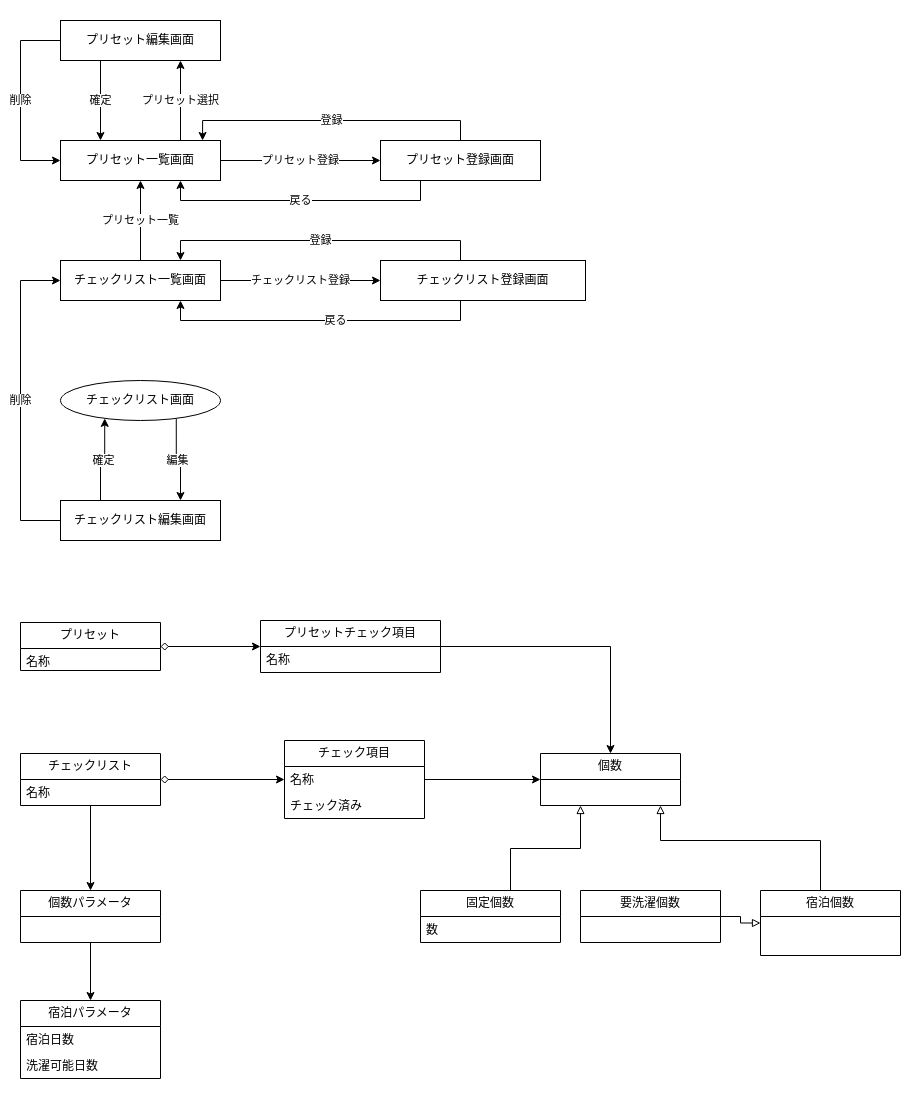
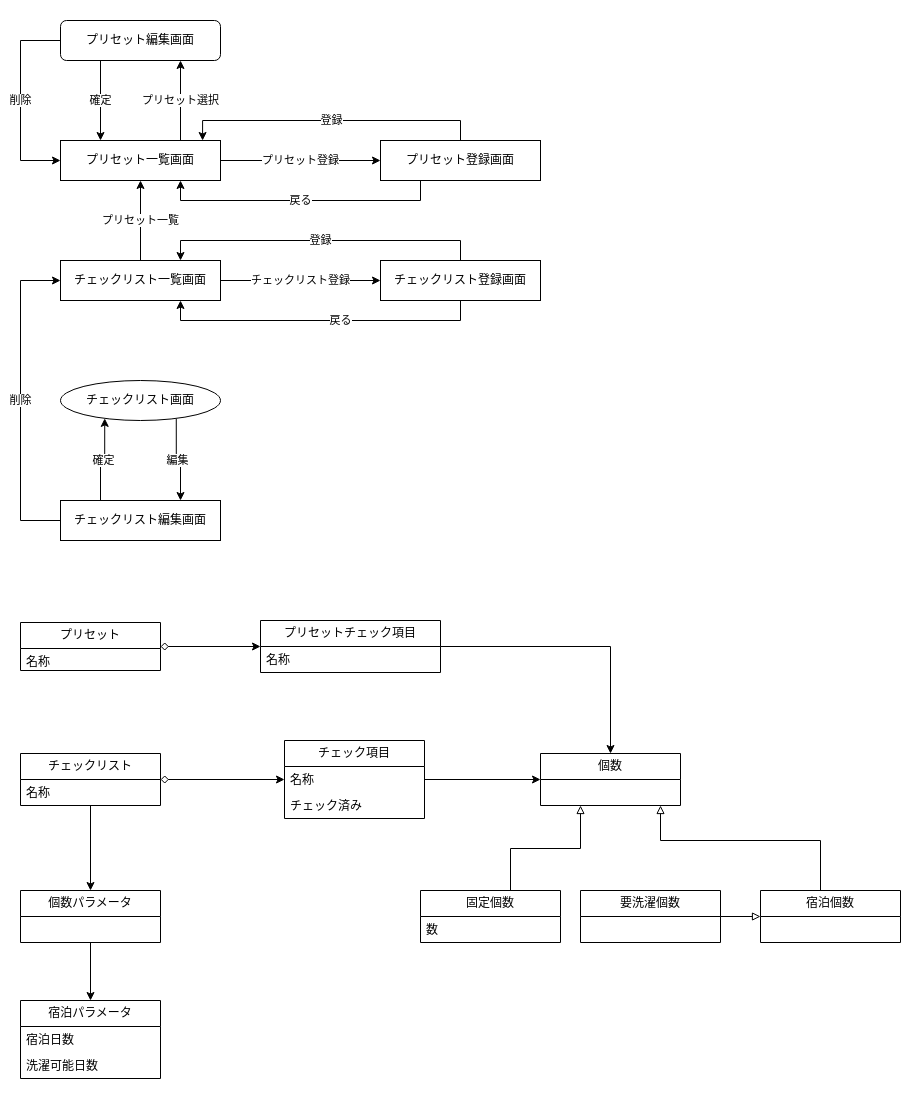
  <mxCell id="0" />
  <mxCell id="1" parent="0" />
  <mxCell id="2" value="チェックリスト登録" style="edgeStyle=orthogonalEdgeStyle;rounded=0;orthogonalLoop=1;jettySize=auto;html=1;" parent="1" source="4" target="6" edge="1"><mxGeometry relative="1" as="geometry" /></mxCell>
  <mxCell id="3" value="プリセット一覧" style="edgeStyle=orthogonalEdgeStyle;rounded=0;orthogonalLoop=1;jettySize=auto;html=1;entryX=0.5;entryY=1;entryDx=0;entryDy=0;" parent="1" source="4" target="14" edge="1"><mxGeometry relative="1" as="geometry" /></mxCell>
  <mxCell id="4" value="チェックリスト一覧画面" style="rounded=0;whiteSpace=wrap;html=1;" parent="1" vertex="1"><mxGeometry x="60" y="260" width="160" height="40" as="geometry" /></mxCell>
  <mxCell id="5" value="戻る" style="edgeStyle=orthogonalEdgeStyle;rounded=0;orthogonalLoop=1;jettySize=auto;html=1;entryX=0.75;entryY=1;entryDx=0;entryDy=0;exitX=0.25;exitY=1;exitDx=0;exitDy=0;" parent="1" source="6" target="4" edge="1"><mxGeometry relative="1" as="geometry"><Array as="points"><mxPoint x="460" y="300" /><mxPoint x="460" y="320" /><mxPoint x="180" y="320" /></Array></mxGeometry></mxCell>
- <mxCell id="6" value="チェックリスト登録画面" style="rounded=0;whiteSpace=wrap;html=1;" parent="1" vertex="1"><mxGeometry x="380" y="260" width="205" height="40" as="geometry" /></mxCell>
+ <mxCell id="6" value="チェックリスト登録画面" style="rounded=0;whiteSpace=wrap;html=1;" parent="1" vertex="1"><mxGeometry x="380" y="260" width="160" height="40" as="geometry" /></mxCell>
  <mxCell id="7" value="削除" style="edgeStyle=orthogonalEdgeStyle;rounded=0;orthogonalLoop=1;jettySize=auto;html=1;entryX=0;entryY=0.5;entryDx=0;entryDy=0;exitX=0;exitY=0.5;exitDx=0;exitDy=0;" parent="1" source="11" target="4" edge="1"><mxGeometry relative="1" as="geometry"><Array as="points"><mxPoint x="20" y="520" /><mxPoint x="20" y="280" /></Array></mxGeometry></mxCell>
  <mxCell id="8" value="編集" style="edgeStyle=orthogonalEdgeStyle;rounded=0;orthogonalLoop=1;jettySize=auto;html=1;entryX=0.75;entryY=0;entryDx=0;entryDy=0;exitX=0.75;exitY=1;exitDx=0;exitDy=0;" parent="1" source="9" target="11" edge="1"><mxGeometry relative="1" as="geometry"><Array as="points" /></mxGeometry></mxCell>
  <mxCell id="9" value="チェックリスト画面" style="ellipse;whiteSpace=wrap;html=1;" parent="1" vertex="1"><mxGeometry x="60" y="380" width="160" height="40" as="geometry" /></mxCell>
  <mxCell id="10" value="確定" style="edgeStyle=orthogonalEdgeStyle;rounded=0;orthogonalLoop=1;jettySize=auto;html=1;entryX=0.25;entryY=1;entryDx=0;entryDy=0;exitX=0.25;exitY=0;exitDx=0;exitDy=0;" parent="1" source="11" target="9" edge="1"><mxGeometry relative="1" as="geometry"><mxPoint x="140" y="490" as="targetPoint" /></mxGeometry></mxCell>
  <mxCell id="11" value="チェックリスト編集画面" style="rounded=0;whiteSpace=wrap;html=1;" parent="1" vertex="1"><mxGeometry x="60" y="500" width="160" height="40" as="geometry" /></mxCell>
  <mxCell id="12" value="プリセット登録" style="edgeStyle=orthogonalEdgeStyle;rounded=0;orthogonalLoop=1;jettySize=auto;html=1;entryX=0;entryY=0.5;entryDx=0;entryDy=0;" parent="1" source="14" target="16" edge="1"><mxGeometry relative="1" as="geometry" /></mxCell>
  <mxCell id="13" value="プリセット選択" style="edgeStyle=orthogonalEdgeStyle;rounded=0;orthogonalLoop=1;jettySize=auto;html=1;entryX=0.75;entryY=1;entryDx=0;entryDy=0;exitX=0.75;exitY=0;exitDx=0;exitDy=0;" parent="1" source="14" target="21" edge="1"><mxGeometry relative="1" as="geometry"><Array as="points" /></mxGeometry></mxCell>
  <mxCell id="14" value="プリセット一覧画面" style="rounded=0;whiteSpace=wrap;html=1;" parent="1" vertex="1"><mxGeometry x="60" y="140" width="160" height="40" as="geometry" /></mxCell>
  <mxCell id="15" value="戻る" style="edgeStyle=orthogonalEdgeStyle;rounded=0;orthogonalLoop=1;jettySize=auto;html=1;entryX=0.75;entryY=1;entryDx=0;entryDy=0;exitX=0.25;exitY=1;exitDx=0;exitDy=0;" parent="1" source="16" target="14" edge="1"><mxGeometry relative="1" as="geometry" /></mxCell>
  <mxCell id="16" value="プリセット登録画面" style="rounded=0;whiteSpace=wrap;html=1;" parent="1" vertex="1"><mxGeometry x="380" y="140" width="160" height="40" as="geometry" /></mxCell>
  <mxCell id="17" value="登録" style="edgeStyle=orthogonalEdgeStyle;rounded=0;orthogonalLoop=1;jettySize=auto;html=1;entryX=0.75;entryY=0;entryDx=0;entryDy=0;" parent="1" source="6" target="4" edge="1"><mxGeometry relative="1" as="geometry"><Array as="points"><mxPoint x="460" y="240" /><mxPoint x="180" y="240" /></Array></mxGeometry></mxCell>
  <mxCell id="18" value="登録" style="edgeStyle=orthogonalEdgeStyle;rounded=0;orthogonalLoop=1;jettySize=auto;html=1;entryX=0.888;entryY=0;entryDx=0;entryDy=0;entryPerimeter=0;" parent="1" source="16" target="14" edge="1"><mxGeometry relative="1" as="geometry"><Array as="points"><mxPoint x="460" y="120" /><mxPoint x="202" y="120" /></Array></mxGeometry></mxCell>
  <mxCell id="19" value="確定" style="edgeStyle=orthogonalEdgeStyle;rounded=0;orthogonalLoop=1;jettySize=auto;html=1;entryX=0.25;entryY=0;entryDx=0;entryDy=0;exitX=0.25;exitY=1;exitDx=0;exitDy=0;" parent="1" source="21" target="14" edge="1"><mxGeometry relative="1" as="geometry" /></mxCell>
  <mxCell id="20" value="削除" style="edgeStyle=orthogonalEdgeStyle;rounded=0;orthogonalLoop=1;jettySize=auto;html=1;entryX=0;entryY=0.5;entryDx=0;entryDy=0;" parent="1" source="21" target="14" edge="1"><mxGeometry relative="1" as="geometry"><Array as="points"><mxPoint x="20" y="40" /><mxPoint x="20" y="160" /></Array></mxGeometry></mxCell>
- <mxCell id="21" value="プリセット編集画面" style="rounded=0;whiteSpace=wrap;html=1;" parent="1" vertex="1"><mxGeometry x="60" y="20" width="160" height="40" as="geometry" /></mxCell>
+ <mxCell id="21" value="プリセット編集画面" style="whiteSpace=wrap;html=1;rounded=1;" parent="1" vertex="1"><mxGeometry x="60" y="20" width="160" height="40" as="geometry" /></mxCell>
  <mxCell id="22" style="edgeStyle=orthogonalEdgeStyle;rounded=0;orthogonalLoop=1;jettySize=auto;html=1;entryX=0.5;entryY=0;entryDx=0;entryDy=0;" parent="1" source="23" target="37" edge="1"><mxGeometry relative="1" as="geometry" /></mxCell>
  <mxCell id="23" value="チェックリスト" style="swimlane;fontStyle=0;childLayout=stackLayout;horizontal=1;startSize=26;fillColor=none;horizontalStack=0;resizeParent=1;resizeParentMax=0;resizeLast=0;collapsible=1;marginBottom=0;whiteSpace=wrap;html=1;" parent="1" vertex="1"><mxGeometry x="20" y="753" width="140" height="52" as="geometry"><mxRectangle x="80" y="640" width="120" height="30" as="alternateBounds" /></mxGeometry></mxCell>
  <mxCell id="24" value="名称" style="text;strokeColor=none;fillColor=none;align=left;verticalAlign=top;spacingLeft=4;spacingRight=4;overflow=hidden;rotatable=0;points=[[0,0.5],[1,0.5]];portConstraint=eastwest;whiteSpace=wrap;html=1;" parent="23" vertex="1"><mxGeometry y="26" width="140" height="26" as="geometry" /></mxCell>
  <mxCell id="25" style="edgeStyle=orthogonalEdgeStyle;rounded=0;orthogonalLoop=1;jettySize=auto;html=1;" parent="1" source="26" target="30" edge="1"><mxGeometry relative="1" as="geometry" /></mxCell>
  <mxCell id="26" value="チェック項目" style="swimlane;fontStyle=0;childLayout=stackLayout;horizontal=1;startSize=26;fillColor=none;horizontalStack=0;resizeParent=1;resizeParentMax=0;resizeLast=0;collapsible=1;marginBottom=0;whiteSpace=wrap;html=1;" parent="1" vertex="1"><mxGeometry x="284" y="740" width="140" height="78" as="geometry" /></mxCell>
  <mxCell id="27" value="名称" style="text;strokeColor=none;fillColor=none;align=left;verticalAlign=top;spacingLeft=4;spacingRight=4;overflow=hidden;rotatable=0;points=[[0,0.5],[1,0.5]];portConstraint=eastwest;whiteSpace=wrap;html=1;" parent="26" vertex="1"><mxGeometry y="26" width="140" height="26" as="geometry" /></mxCell>
  <mxCell id="28" value="チェック済み" style="text;strokeColor=none;fillColor=none;align=left;verticalAlign=top;spacingLeft=4;spacingRight=4;overflow=hidden;rotatable=0;points=[[0,0.5],[1,0.5]];portConstraint=eastwest;whiteSpace=wrap;html=1;" parent="26" vertex="1"><mxGeometry y="52" width="140" height="26" as="geometry" /></mxCell>
  <mxCell id="29" style="edgeStyle=orthogonalEdgeStyle;rounded=0;orthogonalLoop=1;jettySize=auto;html=1;startArrow=diamond;startFill=0;" parent="1" source="23" target="26" edge="1"><mxGeometry relative="1" as="geometry" /></mxCell>
  <mxCell id="30" value="個数" style="swimlane;fontStyle=0;childLayout=stackLayout;horizontal=1;startSize=26;fillColor=none;horizontalStack=0;resizeParent=1;resizeParentMax=0;resizeLast=0;collapsible=1;marginBottom=0;whiteSpace=wrap;html=1;" parent="1" vertex="1"><mxGeometry x="540" y="753" width="140" height="52" as="geometry" /></mxCell>
  <mxCell id="31" style="edgeStyle=orthogonalEdgeStyle;rounded=0;orthogonalLoop=1;jettySize=auto;html=1;endArrow=block;endFill=0;" parent="1" source="32" target="30" edge="1"><mxGeometry relative="1" as="geometry"><Array as="points"><mxPoint x="510" y="848" /><mxPoint x="580" y="848" /></Array></mxGeometry></mxCell>
  <mxCell id="32" value="固定個数" style="swimlane;fontStyle=0;childLayout=stackLayout;horizontal=1;startSize=26;fillColor=none;horizontalStack=0;resizeParent=1;resizeParentMax=0;resizeLast=0;collapsible=1;marginBottom=0;whiteSpace=wrap;html=1;" parent="1" vertex="1"><mxGeometry x="420" y="890" width="140" height="52" as="geometry"><mxRectangle x="530" y="790" width="80" height="30" as="alternateBounds" /></mxGeometry></mxCell>
  <mxCell id="33" value="数" style="text;strokeColor=none;fillColor=none;align=left;verticalAlign=top;spacingLeft=4;spacingRight=4;overflow=hidden;rotatable=0;points=[[0,0.5],[1,0.5]];portConstraint=eastwest;whiteSpace=wrap;html=1;" parent="32" vertex="1"><mxGeometry y="26" width="140" height="26" as="geometry" /></mxCell>
  <mxCell id="34" style="edgeStyle=orthogonalEdgeStyle;rounded=0;orthogonalLoop=1;jettySize=auto;html=1;endArrow=block;endFill=0;" parent="1" source="35" target="39" edge="1"><mxGeometry relative="1" as="geometry"><mxPoint x="705" y="920" as="targetPoint" /></mxGeometry></mxCell>
  <mxCell id="35" value="要洗濯個数" style="swimlane;fontStyle=0;childLayout=stackLayout;horizontal=1;startSize=26;fillColor=none;horizontalStack=0;resizeParent=1;resizeParentMax=0;resizeLast=0;collapsible=1;marginBottom=0;whiteSpace=wrap;html=1;" parent="1" vertex="1"><mxGeometry x="580" y="890" width="140" height="52" as="geometry"><mxRectangle x="640" y="790" width="90" height="30" as="alternateBounds" /></mxGeometry></mxCell>
  <mxCell id="36" style="edgeStyle=orthogonalEdgeStyle;rounded=0;orthogonalLoop=1;jettySize=auto;html=1;" parent="1" source="37" target="40" edge="1"><mxGeometry relative="1" as="geometry" /></mxCell>
  <mxCell id="37" value="個数パラメータ" style="swimlane;fontStyle=0;childLayout=stackLayout;horizontal=1;startSize=26;fillColor=none;horizontalStack=0;resizeParent=1;resizeParentMax=0;resizeLast=0;collapsible=1;marginBottom=0;whiteSpace=wrap;html=1;" parent="1" vertex="1"><mxGeometry x="20" y="890" width="140" height="52" as="geometry"><mxRectangle x="590" y="890" width="120" height="30" as="alternateBounds" /></mxGeometry></mxCell>
  <mxCell id="38" style="edgeStyle=orthogonalEdgeStyle;rounded=0;orthogonalLoop=1;jettySize=auto;html=1;endArrow=block;endFill=0;" parent="1" source="39" target="30" edge="1"><mxGeometry relative="1" as="geometry"><Array as="points"><mxPoint x="820" y="840" /><mxPoint x="660" y="840" /></Array></mxGeometry></mxCell>
- <mxCell id="39" value="宿泊個数" style="swimlane;fontStyle=0;childLayout=stackLayout;horizontal=1;startSize=26;fillColor=none;horizontalStack=0;resizeParent=1;resizeParentMax=0;resizeLast=0;collapsible=1;marginBottom=0;whiteSpace=wrap;html=1;" parent="1" vertex="1"><mxGeometry x="760" y="890" width="140" height="65" as="geometry"><mxRectangle x="820" y="790" width="90" height="30" as="alternateBounds" /></mxGeometry></mxCell>
+ <mxCell id="39" value="宿泊個数" style="swimlane;fontStyle=0;childLayout=stackLayout;horizontal=1;startSize=26;fillColor=none;horizontalStack=0;resizeParent=1;resizeParentMax=0;resizeLast=0;collapsible=1;marginBottom=0;whiteSpace=wrap;html=1;" parent="1" vertex="1"><mxGeometry x="760" y="890" width="140" height="52" as="geometry"><mxRectangle x="820" y="790" width="90" height="30" as="alternateBounds" /></mxGeometry></mxCell>
  <mxCell id="40" value="宿泊パラメータ" style="swimlane;fontStyle=0;childLayout=stackLayout;horizontal=1;startSize=26;fillColor=none;horizontalStack=0;resizeParent=1;resizeParentMax=0;resizeLast=0;collapsible=1;marginBottom=0;whiteSpace=wrap;html=1;" parent="1" vertex="1"><mxGeometry x="20" y="1000" width="140" height="78" as="geometry" /></mxCell>
  <mxCell id="41" value="宿泊日数" style="text;strokeColor=none;fillColor=none;align=left;verticalAlign=top;spacingLeft=4;spacingRight=4;overflow=hidden;rotatable=0;points=[[0,0.5],[1,0.5]];portConstraint=eastwest;whiteSpace=wrap;html=1;" parent="40" vertex="1"><mxGeometry y="26" width="140" height="26" as="geometry" /></mxCell>
  <mxCell id="42" value="洗濯可能日数" style="text;strokeColor=none;fillColor=none;align=left;verticalAlign=top;spacingLeft=4;spacingRight=4;overflow=hidden;rotatable=0;points=[[0,0.5],[1,0.5]];portConstraint=eastwest;whiteSpace=wrap;html=1;" parent="40" vertex="1"><mxGeometry y="52" width="140" height="26" as="geometry" /></mxCell>
  <mxCell id="43" style="edgeStyle=orthogonalEdgeStyle;rounded=0;orthogonalLoop=1;jettySize=auto;html=1;startArrow=diamond;startFill=0;" parent="1" source="44" target="47" edge="1"><mxGeometry relative="1" as="geometry" /></mxCell>
  <mxCell id="44" value="プリセット" style="swimlane;fontStyle=0;childLayout=stackLayout;horizontal=1;startSize=26;fillColor=none;horizontalStack=0;resizeParent=1;resizeParentMax=0;resizeLast=0;collapsible=1;marginBottom=0;whiteSpace=wrap;html=1;" parent="1" vertex="1"><mxGeometry x="20" y="622" width="140" height="48" as="geometry" /></mxCell>
  <mxCell id="45" value="名称" style="text;strokeColor=none;fillColor=none;align=left;verticalAlign=top;spacingLeft=4;spacingRight=4;overflow=hidden;rotatable=0;points=[[0,0.5],[1,0.5]];portConstraint=eastwest;whiteSpace=wrap;html=1;" parent="44" vertex="1"><mxGeometry y="26" width="140" height="22" as="geometry" /></mxCell>
  <mxCell id="46" style="edgeStyle=orthogonalEdgeStyle;rounded=0;orthogonalLoop=1;jettySize=auto;html=1;" parent="1" source="47" target="30" edge="1"><mxGeometry relative="1" as="geometry" /></mxCell>
  <mxCell id="47" value="プリセットチェック項目" style="swimlane;fontStyle=0;childLayout=stackLayout;horizontal=1;startSize=26;fillColor=none;horizontalStack=0;resizeParent=1;resizeParentMax=0;resizeLast=0;collapsible=1;marginBottom=0;whiteSpace=wrap;html=1;" parent="1" vertex="1"><mxGeometry x="260" y="620" width="180" height="52" as="geometry" /></mxCell>
  <mxCell id="48" value="名称" style="text;strokeColor=none;fillColor=none;align=left;verticalAlign=top;spacingLeft=4;spacingRight=4;overflow=hidden;rotatable=0;points=[[0,0.5],[1,0.5]];portConstraint=eastwest;whiteSpace=wrap;html=1;" parent="47" vertex="1"><mxGeometry y="26" width="180" height="26" as="geometry" /></mxCell>
